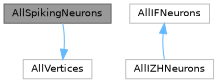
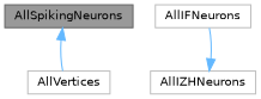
  digraph {
    node [color=grey75 fillcolor=white fontname=Helvetica fontsize=10 shape=box style=filled]
    edge [color=steelblue1 dir=back fontname=Helvetica fontsize=10 labelfontname=Helvetica labelfontsize=10 style=solid]
    n1 [color=gray40 fillcolor=grey60 fontcolor=black height=0.2 label=AllSpikingNeurons width=0.4]
    n2 [height=0.2 label=AllIFNeurons width=0.4]
    n3 [height=0.2 label=AllIZHNeurons width=0.4]
    n4 [height=0.2 label=AllVertices width=0.4]
-   n2 -> n3
-   n4 -> n1
+   n3 -> n2
+   n1 -> n4
  }
